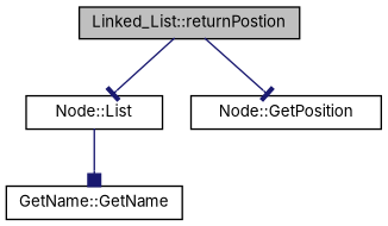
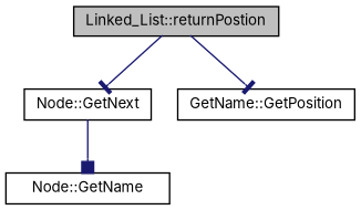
  digraph {
    fontname=Inter
    rankdir=TB
    node [color=black fillcolor=white fontname=Inter fontsize=10 shape=record style=filled]
    edge [arrowhead=tee color=midnightblue fontname=Inter fontsize=10 labelfontname=Helvetica labelfontsize=10 style=solid]
    n1 [fillcolor=grey75 fontcolor=black height=0.2 label="Linked_List::returnPostion" width=0.4]
-   n2 [height=0.2 label="Node::List" width=0.4]
-   n3 [height=0.2 label="Node::GetPosition" width=0.4]
-   n4 [height=0.2 label="GetName::GetName" width=0.4]
+   n2 [height=0.2 label="Node::GetNext" width=0.4]
+   n3 [height=0.2 label="GetName::GetPosition" width=0.4]
+   n4 [height=0.2 label="Node::GetName" width=0.4]
    n1 -> n2
    n1 -> n3
    n2 -> n4 [arrowhead=box]
  }
